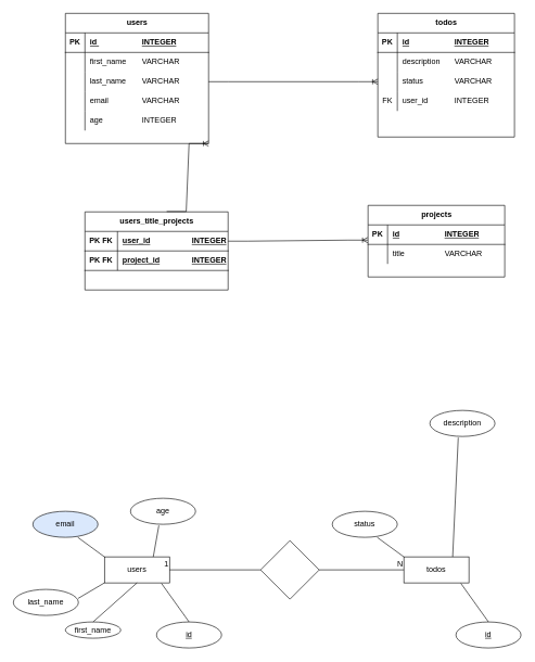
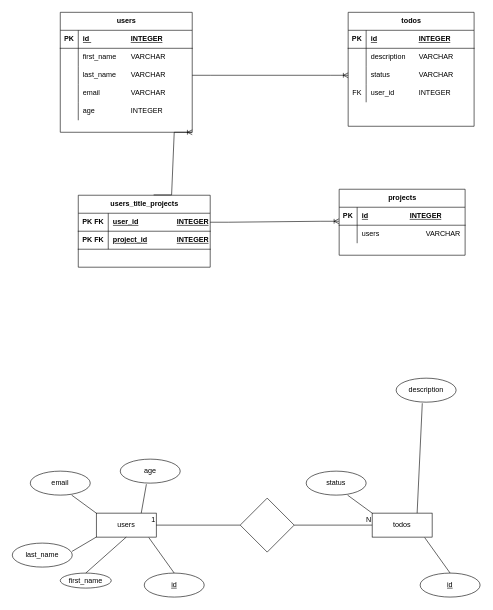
  <mxCell id="0" />
  <mxCell id="1" parent="0" />
  <mxCell id="2" value="users" style="shape=table;startSize=30;container=1;collapsible=1;childLayout=tableLayout;fixedRows=1;rowLines=0;fontStyle=1;align=center;resizeLast=1;html=1;" vertex="1" parent="1"><mxGeometry x="100" y="20" width="220" height="200" as="geometry" /></mxCell>
  <mxCell id="3" value="" style="shape=tableRow;horizontal=0;startSize=0;swimlaneHead=0;swimlaneBody=0;fillColor=none;collapsible=0;dropTarget=0;points=[[0,0.5],[1,0.5]];portConstraint=eastwest;top=0;left=0;right=0;bottom=1;" vertex="1" parent="2"><mxGeometry y="30" width="220" height="30" as="geometry" /></mxCell>
  <mxCell id="4" value="PK" style="shape=partialRectangle;connectable=0;fillColor=none;top=0;left=0;bottom=0;right=0;fontStyle=1;overflow=hidden;whiteSpace=wrap;html=1;" vertex="1" parent="3"><mxGeometry width="30" height="30" as="geometry"><mxRectangle width="30" height="30" as="alternateBounds" /></mxGeometry></mxCell>
  <mxCell id="5" value="id&amp;nbsp;&lt;span style=&quot;white-space: pre;&quot;&gt;&#09;&lt;span style=&quot;white-space: pre;&quot;&gt;&#09;&lt;/span&gt;&lt;/span&gt;&lt;span style=&quot;white-space: pre;&quot;&gt;&#09;&lt;/span&gt;INTEGER" style="shape=partialRectangle;connectable=0;fillColor=none;top=0;left=0;bottom=0;right=0;align=left;spacingLeft=6;fontStyle=5;overflow=hidden;whiteSpace=wrap;html=1;" vertex="1" parent="3"><mxGeometry x="30" width="190" height="30" as="geometry"><mxRectangle width="190" height="30" as="alternateBounds" /></mxGeometry></mxCell>
  <mxCell id="6" value="" style="shape=tableRow;horizontal=0;startSize=0;swimlaneHead=0;swimlaneBody=0;fillColor=none;collapsible=0;dropTarget=0;points=[[0,0.5],[1,0.5]];portConstraint=eastwest;top=0;left=0;right=0;bottom=0;" vertex="1" parent="2"><mxGeometry y="60" width="220" height="30" as="geometry" /></mxCell>
  <mxCell id="7" value="" style="shape=partialRectangle;connectable=0;fillColor=none;top=0;left=0;bottom=0;right=0;editable=1;overflow=hidden;whiteSpace=wrap;html=1;" vertex="1" parent="6"><mxGeometry width="30" height="30" as="geometry"><mxRectangle width="30" height="30" as="alternateBounds" /></mxGeometry></mxCell>
  <mxCell id="8" value="first_name&lt;span style=&quot;white-space: pre;&quot;&gt;&#09;&lt;/span&gt;VARCHAR" style="shape=partialRectangle;connectable=0;fillColor=none;top=0;left=0;bottom=0;right=0;align=left;spacingLeft=6;overflow=hidden;whiteSpace=wrap;html=1;" vertex="1" parent="6"><mxGeometry x="30" width="190" height="30" as="geometry"><mxRectangle width="190" height="30" as="alternateBounds" /></mxGeometry></mxCell>
  <mxCell id="9" value="" style="shape=tableRow;horizontal=0;startSize=0;swimlaneHead=0;swimlaneBody=0;fillColor=none;collapsible=0;dropTarget=0;points=[[0,0.5],[1,0.5]];portConstraint=eastwest;top=0;left=0;right=0;bottom=0;" vertex="1" parent="2"><mxGeometry y="90" width="220" height="30" as="geometry" /></mxCell>
  <mxCell id="10" value="" style="shape=partialRectangle;connectable=0;fillColor=none;top=0;left=0;bottom=0;right=0;editable=1;overflow=hidden;whiteSpace=wrap;html=1;" vertex="1" parent="9"><mxGeometry width="30" height="30" as="geometry"><mxRectangle width="30" height="30" as="alternateBounds" /></mxGeometry></mxCell>
  <mxCell id="11" value="last_name&lt;span style=&quot;white-space: pre;&quot;&gt;&#09;&lt;/span&gt;VARCHAR" style="shape=partialRectangle;connectable=0;fillColor=none;top=0;left=0;bottom=0;right=0;align=left;spacingLeft=6;overflow=hidden;whiteSpace=wrap;html=1;" vertex="1" parent="9"><mxGeometry x="30" width="190" height="30" as="geometry"><mxRectangle width="190" height="30" as="alternateBounds" /></mxGeometry></mxCell>
  <mxCell id="12" value="" style="shape=tableRow;horizontal=0;startSize=0;swimlaneHead=0;swimlaneBody=0;fillColor=none;collapsible=0;dropTarget=0;points=[[0,0.5],[1,0.5]];portConstraint=eastwest;top=0;left=0;right=0;bottom=0;" vertex="1" parent="2"><mxGeometry y="120" width="220" height="30" as="geometry" /></mxCell>
  <mxCell id="13" value="" style="shape=partialRectangle;connectable=0;fillColor=none;top=0;left=0;bottom=0;right=0;editable=1;overflow=hidden;whiteSpace=wrap;html=1;" vertex="1" parent="12"><mxGeometry width="30" height="30" as="geometry"><mxRectangle width="30" height="30" as="alternateBounds" /></mxGeometry></mxCell>
  <mxCell id="14" value="email&lt;span style=&quot;white-space: pre;&quot;&gt;&#09;&lt;/span&gt;&lt;span style=&quot;white-space: pre;&quot;&gt;&#09;&lt;/span&gt;VARCHAR" style="shape=partialRectangle;connectable=0;fillColor=none;top=0;left=0;bottom=0;right=0;align=left;spacingLeft=6;overflow=hidden;whiteSpace=wrap;html=1;" vertex="1" parent="12"><mxGeometry x="30" width="190" height="30" as="geometry"><mxRectangle width="190" height="30" as="alternateBounds" /></mxGeometry></mxCell>
  <mxCell id="15" style="shape=tableRow;horizontal=0;startSize=0;swimlaneHead=0;swimlaneBody=0;fillColor=none;collapsible=0;dropTarget=0;points=[[0,0.5],[1,0.5]];portConstraint=eastwest;top=0;left=0;right=0;bottom=0;" vertex="1" parent="2"><mxGeometry y="150" width="220" height="30" as="geometry" /></mxCell>
  <mxCell id="16" style="shape=partialRectangle;connectable=0;fillColor=none;top=0;left=0;bottom=0;right=0;editable=1;overflow=hidden;whiteSpace=wrap;html=1;" vertex="1" parent="15"><mxGeometry width="30" height="30" as="geometry"><mxRectangle width="30" height="30" as="alternateBounds" /></mxGeometry></mxCell>
  <mxCell id="17" value="age&lt;span style=&quot;white-space: pre;&quot;&gt;&#09;&lt;/span&gt;&lt;span style=&quot;white-space: pre;&quot;&gt;&#09;&lt;/span&gt;&lt;span style=&quot;white-space: pre;&quot;&gt;&#09;&lt;/span&gt;INTEGER" style="shape=partialRectangle;connectable=0;fillColor=none;top=0;left=0;bottom=0;right=0;align=left;spacingLeft=6;overflow=hidden;whiteSpace=wrap;html=1;" vertex="1" parent="15"><mxGeometry x="30" width="190" height="30" as="geometry"><mxRectangle width="190" height="30" as="alternateBounds" /></mxGeometry></mxCell>
  <mxCell id="18" value="todos" style="shape=table;startSize=30;container=1;collapsible=1;childLayout=tableLayout;fixedRows=1;rowLines=0;fontStyle=1;align=center;resizeLast=1;html=1;" vertex="1" parent="1"><mxGeometry x="580" y="20" width="210" height="190" as="geometry" /></mxCell>
  <mxCell id="19" value="" style="shape=tableRow;horizontal=0;startSize=0;swimlaneHead=0;swimlaneBody=0;fillColor=none;collapsible=0;dropTarget=0;points=[[0,0.5],[1,0.5]];portConstraint=eastwest;top=0;left=0;right=0;bottom=1;" vertex="1" parent="18"><mxGeometry y="30" width="210" height="30" as="geometry" /></mxCell>
  <mxCell id="20" value="PK" style="shape=partialRectangle;connectable=0;fillColor=none;top=0;left=0;bottom=0;right=0;fontStyle=1;overflow=hidden;whiteSpace=wrap;html=1;" vertex="1" parent="19"><mxGeometry width="30" height="30" as="geometry"><mxRectangle width="30" height="30" as="alternateBounds" /></mxGeometry></mxCell>
  <mxCell id="21" value="id&lt;span style=&quot;white-space: pre;&quot;&gt;&#09;&lt;/span&gt;&lt;span style=&quot;white-space: pre;&quot;&gt;&#09;&lt;/span&gt;&lt;span style=&quot;white-space: pre;&quot;&gt;&#09;&lt;/span&gt;INTEGER" style="shape=partialRectangle;connectable=0;fillColor=none;top=0;left=0;bottom=0;right=0;align=left;spacingLeft=6;fontStyle=5;overflow=hidden;whiteSpace=wrap;html=1;" vertex="1" parent="19"><mxGeometry x="30" width="180" height="30" as="geometry"><mxRectangle width="180" height="30" as="alternateBounds" /></mxGeometry></mxCell>
  <mxCell id="22" value="" style="shape=tableRow;horizontal=0;startSize=0;swimlaneHead=0;swimlaneBody=0;fillColor=none;collapsible=0;dropTarget=0;points=[[0,0.5],[1,0.5]];portConstraint=eastwest;top=0;left=0;right=0;bottom=0;" vertex="1" parent="18"><mxGeometry y="60" width="210" height="30" as="geometry" /></mxCell>
  <mxCell id="23" value="" style="shape=partialRectangle;connectable=0;fillColor=none;top=0;left=0;bottom=0;right=0;editable=1;overflow=hidden;whiteSpace=wrap;html=1;" vertex="1" parent="22"><mxGeometry width="30" height="30" as="geometry"><mxRectangle width="30" height="30" as="alternateBounds" /></mxGeometry></mxCell>
  <mxCell id="24" value="description&lt;span style=&quot;white-space: pre;&quot;&gt;&#09;&lt;/span&gt;VARCHAR" style="shape=partialRectangle;connectable=0;fillColor=none;top=0;left=0;bottom=0;right=0;align=left;spacingLeft=6;overflow=hidden;whiteSpace=wrap;html=1;" vertex="1" parent="22"><mxGeometry x="30" width="180" height="30" as="geometry"><mxRectangle width="180" height="30" as="alternateBounds" /></mxGeometry></mxCell>
  <mxCell id="25" value="" style="shape=tableRow;horizontal=0;startSize=0;swimlaneHead=0;swimlaneBody=0;fillColor=none;collapsible=0;dropTarget=0;points=[[0,0.5],[1,0.5]];portConstraint=eastwest;top=0;left=0;right=0;bottom=0;" vertex="1" parent="18"><mxGeometry y="90" width="210" height="30" as="geometry" /></mxCell>
  <mxCell id="26" value="" style="shape=partialRectangle;connectable=0;fillColor=none;top=0;left=0;bottom=0;right=0;editable=1;overflow=hidden;whiteSpace=wrap;html=1;" vertex="1" parent="25"><mxGeometry width="30" height="30" as="geometry"><mxRectangle width="30" height="30" as="alternateBounds" /></mxGeometry></mxCell>
  <mxCell id="27" value="status&lt;span style=&quot;white-space: pre;&quot;&gt;&#09;&lt;/span&gt;&lt;span style=&quot;white-space: pre;&quot;&gt;&#09;&lt;/span&gt;VARCHAR" style="shape=partialRectangle;connectable=0;fillColor=none;top=0;left=0;bottom=0;right=0;align=left;spacingLeft=6;overflow=hidden;whiteSpace=wrap;html=1;" vertex="1" parent="25"><mxGeometry x="30" width="180" height="30" as="geometry"><mxRectangle width="180" height="30" as="alternateBounds" /></mxGeometry></mxCell>
  <mxCell id="28" value="" style="shape=tableRow;horizontal=0;startSize=0;swimlaneHead=0;swimlaneBody=0;fillColor=none;collapsible=0;dropTarget=0;points=[[0,0.5],[1,0.5]];portConstraint=eastwest;top=0;left=0;right=0;bottom=0;" vertex="1" parent="18"><mxGeometry y="120" width="210" height="30" as="geometry" /></mxCell>
  <mxCell id="29" value="FK" style="shape=partialRectangle;connectable=0;fillColor=none;top=0;left=0;bottom=0;right=0;editable=1;overflow=hidden;whiteSpace=wrap;html=1;" vertex="1" parent="28"><mxGeometry width="30" height="30" as="geometry"><mxRectangle width="30" height="30" as="alternateBounds" /></mxGeometry></mxCell>
  <mxCell id="30" value="user_id&lt;span style=&quot;white-space: pre;&quot;&gt;&#09;&lt;/span&gt;&lt;span style=&quot;white-space: pre;&quot;&gt;&#09;&lt;/span&gt;INTEGER" style="shape=partialRectangle;connectable=0;fillColor=none;top=0;left=0;bottom=0;right=0;align=left;spacingLeft=6;overflow=hidden;whiteSpace=wrap;html=1;" vertex="1" parent="28"><mxGeometry x="30" width="180" height="30" as="geometry"><mxRectangle width="180" height="30" as="alternateBounds" /></mxGeometry></mxCell>
  <mxCell id="31" value="" style="edgeStyle=entityRelationEdgeStyle;fontSize=12;html=1;endArrow=ERoneToMany;rounded=0;entryX=0;entryY=0.5;entryDx=0;entryDy=0;exitX=1;exitY=0.5;exitDx=0;exitDy=0;" edge="1" parent="1" source="9" target="25"><mxGeometry width="100" height="100" relative="1" as="geometry"><mxPoint x="390" y="275" as="sourcePoint" /><mxPoint x="490" y="175" as="targetPoint" /></mxGeometry></mxCell>
  <mxCell id="32" value="users" style="whiteSpace=wrap;html=1;align=center;" vertex="1" parent="1"><mxGeometry x="160" y="855" width="100" height="40" as="geometry" /></mxCell>
  <mxCell id="33" value="first_name" style="ellipse;whiteSpace=wrap;html=1;align=center;" vertex="1" parent="1"><mxGeometry x="100" y="955" width="85" height="25" as="geometry" /></mxCell>
  <mxCell id="34" value="last_name" style="ellipse;whiteSpace=wrap;html=1;align=center;" vertex="1" parent="1"><mxGeometry x="20" y="905" width="100" height="40" as="geometry" /></mxCell>
- <mxCell id="35" value="email" style="ellipse;whiteSpace=wrap;html=1;align=center;fillColor=#dae8fc;" vertex="1" parent="1"><mxGeometry x="50" y="785" width="100" height="40" as="geometry" /></mxCell>
+ <mxCell id="35" value="email" style="ellipse;whiteSpace=wrap;html=1;align=center;" vertex="1" parent="1"><mxGeometry x="50" y="785" width="100" height="40" as="geometry" /></mxCell>
  <mxCell id="36" value="age" style="ellipse;whiteSpace=wrap;html=1;align=center;" vertex="1" parent="1"><mxGeometry x="200" y="765" width="100" height="40" as="geometry" /></mxCell>
  <mxCell id="37" value="" style="endArrow=none;html=1;rounded=0;entryX=0.436;entryY=1.045;entryDx=0;entryDy=0;entryPerimeter=0;exitX=0.75;exitY=0;exitDx=0;exitDy=0;" edge="1" parent="1" source="32" target="36"><mxGeometry relative="1" as="geometry"><mxPoint x="370" y="835" as="sourcePoint" /><mxPoint x="530" y="835" as="targetPoint" /></mxGeometry></mxCell>
  <mxCell id="38" value="" style="endArrow=none;html=1;rounded=0;entryX=0.436;entryY=1.045;entryDx=0;entryDy=0;entryPerimeter=0;exitX=0;exitY=0;exitDx=0;exitDy=0;" edge="1" parent="1" source="32"><mxGeometry relative="1" as="geometry"><mxPoint x="110" y="873" as="sourcePoint" /><mxPoint x="119" y="825" as="targetPoint" /></mxGeometry></mxCell>
  <mxCell id="39" value="" style="endArrow=none;html=1;rounded=0;entryX=0.996;entryY=0.345;entryDx=0;entryDy=0;entryPerimeter=0;exitX=0;exitY=1;exitDx=0;exitDy=0;" edge="1" parent="1" source="32" target="34"><mxGeometry relative="1" as="geometry"><mxPoint x="170" y="905" as="sourcePoint" /><mxPoint x="264" y="827" as="targetPoint" /></mxGeometry></mxCell>
  <mxCell id="40" value="" style="endArrow=none;html=1;rounded=0;exitX=0.5;exitY=0;exitDx=0;exitDy=0;" edge="1" parent="1" source="33"><mxGeometry relative="1" as="geometry"><mxPoint x="265" y="885" as="sourcePoint" /><mxPoint x="210" y="895" as="targetPoint" /></mxGeometry></mxCell>
  <mxCell id="41" value="id" style="ellipse;whiteSpace=wrap;html=1;align=center;fontStyle=4;" vertex="1" parent="1"><mxGeometry x="240" y="955" width="100" height="40" as="geometry" /></mxCell>
  <mxCell id="42" value="" style="endArrow=none;html=1;rounded=0;entryX=0.5;entryY=0;entryDx=0;entryDy=0;exitX=0.876;exitY=1.02;exitDx=0;exitDy=0;exitPerimeter=0;" edge="1" parent="1" source="32" target="41"><mxGeometry relative="1" as="geometry"><mxPoint x="170" y="905" as="sourcePoint" /><mxPoint x="130" y="909" as="targetPoint" /></mxGeometry></mxCell>
  <mxCell id="43" value="todos" style="whiteSpace=wrap;html=1;align=center;" vertex="1" parent="1"><mxGeometry x="620" y="855" width="100" height="40" as="geometry" /></mxCell>
  <mxCell id="44" value="status" style="ellipse;whiteSpace=wrap;html=1;align=center;" vertex="1" parent="1"><mxGeometry x="510" y="785" width="100" height="40" as="geometry" /></mxCell>
  <mxCell id="45" value="description" style="ellipse;whiteSpace=wrap;html=1;align=center;" vertex="1" parent="1"><mxGeometry x="660" y="630" width="100" height="40" as="geometry" /></mxCell>
  <mxCell id="46" value="" style="endArrow=none;html=1;rounded=0;entryX=0.436;entryY=1.045;entryDx=0;entryDy=0;entryPerimeter=0;exitX=0.75;exitY=0;exitDx=0;exitDy=0;" edge="1" parent="1" source="43" target="45"><mxGeometry relative="1" as="geometry"><mxPoint x="830" y="835" as="sourcePoint" /><mxPoint x="990" y="835" as="targetPoint" /></mxGeometry></mxCell>
  <mxCell id="47" value="" style="endArrow=none;html=1;rounded=0;entryX=0.436;entryY=1.045;entryDx=0;entryDy=0;entryPerimeter=0;exitX=0;exitY=0;exitDx=0;exitDy=0;" edge="1" parent="1" source="43"><mxGeometry relative="1" as="geometry"><mxPoint x="570" y="873" as="sourcePoint" /><mxPoint x="579" y="825" as="targetPoint" /></mxGeometry></mxCell>
  <mxCell id="48" value="id" style="ellipse;whiteSpace=wrap;html=1;align=center;fontStyle=4;" vertex="1" parent="1"><mxGeometry x="700" y="955" width="100" height="40" as="geometry" /></mxCell>
  <mxCell id="49" value="" style="endArrow=none;html=1;rounded=0;entryX=0.5;entryY=0;entryDx=0;entryDy=0;exitX=0.876;exitY=1.02;exitDx=0;exitDy=0;exitPerimeter=0;" edge="1" parent="1" source="43" target="48"><mxGeometry relative="1" as="geometry"><mxPoint x="630" y="905" as="sourcePoint" /><mxPoint x="590" y="909" as="targetPoint" /></mxGeometry></mxCell>
  <mxCell id="50" value="" style="shape=rhombus;perimeter=rhombusPerimeter;whiteSpace=wrap;html=1;align=center;" vertex="1" parent="1"><mxGeometry x="400" y="830" width="90" height="90" as="geometry" /></mxCell>
  <mxCell id="51" value="" style="endArrow=none;html=1;rounded=0;entryX=0;entryY=0.5;entryDx=0;entryDy=0;exitX=1;exitY=0.5;exitDx=0;exitDy=0;" edge="1" parent="1" source="50" target="43"><mxGeometry relative="1" as="geometry"><mxPoint x="370" y="745" as="sourcePoint" /><mxPoint x="530" y="745" as="targetPoint" /></mxGeometry></mxCell>
  <mxCell id="52" value="N" style="resizable=0;html=1;whiteSpace=wrap;align=right;verticalAlign=bottom;" connectable="0" vertex="1" parent="51"><mxGeometry x="1" relative="1" as="geometry" /></mxCell>
  <mxCell id="53" value="" style="endArrow=none;html=1;rounded=0;entryX=1;entryY=0.5;entryDx=0;entryDy=0;exitX=0;exitY=0.5;exitDx=0;exitDy=0;" edge="1" parent="1" source="50" target="32"><mxGeometry relative="1" as="geometry"><mxPoint x="370" y="745" as="sourcePoint" /><mxPoint x="530" y="745" as="targetPoint" /></mxGeometry></mxCell>
  <mxCell id="54" value="1" style="resizable=0;html=1;whiteSpace=wrap;align=right;verticalAlign=bottom;" connectable="0" vertex="1" parent="53"><mxGeometry x="1" relative="1" as="geometry" /></mxCell>
  <mxCell id="55" value="projects" style="shape=table;startSize=30;container=1;collapsible=1;childLayout=tableLayout;fixedRows=1;rowLines=0;fontStyle=1;align=center;resizeLast=1;html=1;" vertex="1" parent="1"><mxGeometry x="565" y="315" width="210" height="110" as="geometry" /></mxCell>
  <mxCell id="56" value="" style="shape=tableRow;horizontal=0;startSize=0;swimlaneHead=0;swimlaneBody=0;fillColor=none;collapsible=0;dropTarget=0;points=[[0,0.5],[1,0.5]];portConstraint=eastwest;top=0;left=0;right=0;bottom=1;" vertex="1" parent="55"><mxGeometry y="30" width="210" height="30" as="geometry" /></mxCell>
  <mxCell id="57" value="PK" style="shape=partialRectangle;connectable=0;fillColor=none;top=0;left=0;bottom=0;right=0;fontStyle=1;overflow=hidden;whiteSpace=wrap;html=1;" vertex="1" parent="56"><mxGeometry width="30" height="30" as="geometry"><mxRectangle width="30" height="30" as="alternateBounds" /></mxGeometry></mxCell>
  <mxCell id="58" value="id&lt;span style=&quot;white-space: pre;&quot;&gt;&#09;&lt;/span&gt;&lt;span style=&quot;white-space: pre;&quot;&gt;&#09;&lt;/span&gt;&lt;span style=&quot;white-space: pre;&quot;&gt;&#09;&lt;/span&gt;INTEGER" style="shape=partialRectangle;connectable=0;fillColor=none;top=0;left=0;bottom=0;right=0;align=left;spacingLeft=6;fontStyle=5;overflow=hidden;whiteSpace=wrap;html=1;" vertex="1" parent="56"><mxGeometry x="30" width="180" height="30" as="geometry"><mxRectangle width="180" height="30" as="alternateBounds" /></mxGeometry></mxCell>
  <mxCell id="59" value="" style="shape=tableRow;horizontal=0;startSize=0;swimlaneHead=0;swimlaneBody=0;fillColor=none;collapsible=0;dropTarget=0;points=[[0,0.5],[1,0.5]];portConstraint=eastwest;top=0;left=0;right=0;bottom=0;" vertex="1" parent="55"><mxGeometry y="60" width="210" height="30" as="geometry" /></mxCell>
  <mxCell id="60" value="" style="shape=partialRectangle;connectable=0;fillColor=none;top=0;left=0;bottom=0;right=0;editable=1;overflow=hidden;whiteSpace=wrap;html=1;" vertex="1" parent="59"><mxGeometry width="30" height="30" as="geometry"><mxRectangle width="30" height="30" as="alternateBounds" /></mxGeometry></mxCell>
- <mxCell id="61" value="title&lt;span style=&quot;white-space: pre;&quot;&gt;&#09;&lt;/span&gt;&lt;span style=&quot;white-space: pre;&quot;&gt;&#09;&lt;/span&gt;&lt;span style=&quot;white-space: pre;&quot;&gt;&#09;&lt;/span&gt;VARCHAR" style="shape=partialRectangle;connectable=0;fillColor=none;top=0;left=0;bottom=0;right=0;align=left;spacingLeft=6;overflow=hidden;whiteSpace=wrap;html=1;" vertex="1" parent="59"><mxGeometry x="30" width="180" height="30" as="geometry"><mxRectangle width="180" height="30" as="alternateBounds" /></mxGeometry></mxCell>
+ <mxCell id="61" value="users&lt;span style=&quot;white-space: pre;&quot;&gt;&#09;&lt;/span&gt;&lt;span style=&quot;white-space: pre;&quot;&gt;&#09;&lt;/span&gt;&lt;span style=&quot;white-space: pre;&quot;&gt;&#09;&lt;/span&gt;VARCHAR" style="shape=partialRectangle;connectable=0;fillColor=none;top=0;left=0;bottom=0;right=0;align=left;spacingLeft=6;overflow=hidden;whiteSpace=wrap;html=1;" vertex="1" parent="59"><mxGeometry x="30" width="180" height="30" as="geometry"><mxRectangle width="180" height="30" as="alternateBounds" /></mxGeometry></mxCell>
  <mxCell id="62" value="users_title_projects" style="shape=table;startSize=30;container=1;collapsible=1;childLayout=tableLayout;fixedRows=1;rowLines=0;fontStyle=1;align=center;resizeLast=1;html=1;" vertex="1" parent="1"><mxGeometry x="130" y="325" width="220" height="120" as="geometry" /></mxCell>
  <mxCell id="63" value="" style="shape=tableRow;horizontal=0;startSize=0;swimlaneHead=0;swimlaneBody=0;fillColor=none;collapsible=0;dropTarget=0;points=[[0,0.5],[1,0.5]];portConstraint=eastwest;top=0;left=0;right=0;bottom=1;" vertex="1" parent="62"><mxGeometry y="30" width="220" height="30" as="geometry" /></mxCell>
  <mxCell id="64" value="PK FK" style="shape=partialRectangle;connectable=0;fillColor=none;top=0;left=0;bottom=0;right=0;fontStyle=1;overflow=hidden;whiteSpace=wrap;html=1;" vertex="1" parent="63"><mxGeometry width="50" height="30" as="geometry"><mxRectangle width="50" height="30" as="alternateBounds" /></mxGeometry></mxCell>
  <mxCell id="65" value="user_id&lt;span style=&quot;white-space: pre;&quot;&gt;&#09;&lt;/span&gt;&lt;span style=&quot;white-space: pre;&quot;&gt;&#09;&lt;/span&gt;&lt;span style=&quot;white-space: pre;&quot;&gt;&#09;&lt;/span&gt;INTEGER" style="shape=partialRectangle;connectable=0;fillColor=none;top=0;left=0;bottom=0;right=0;align=left;spacingLeft=6;fontStyle=5;overflow=hidden;whiteSpace=wrap;html=1;" vertex="1" parent="63"><mxGeometry x="50" width="170" height="30" as="geometry"><mxRectangle width="170" height="30" as="alternateBounds" /></mxGeometry></mxCell>
  <mxCell id="66" style="shape=tableRow;horizontal=0;startSize=0;swimlaneHead=0;swimlaneBody=0;fillColor=none;collapsible=0;dropTarget=0;points=[[0,0.5],[1,0.5]];portConstraint=eastwest;top=0;left=0;right=0;bottom=1;" vertex="1" parent="62"><mxGeometry y="60" width="220" height="30" as="geometry" /></mxCell>
  <mxCell id="67" value="PK FK" style="shape=partialRectangle;connectable=0;fillColor=none;top=0;left=0;bottom=0;right=0;fontStyle=1;overflow=hidden;whiteSpace=wrap;html=1;" vertex="1" parent="66"><mxGeometry width="50" height="30" as="geometry"><mxRectangle width="50" height="30" as="alternateBounds" /></mxGeometry></mxCell>
  <mxCell id="68" value="project_id&lt;span style=&quot;white-space: pre;&quot;&gt;&#09;&lt;/span&gt;&lt;span style=&quot;white-space: pre;&quot;&gt;&#09;&lt;/span&gt;INTEGER" style="shape=partialRectangle;connectable=0;fillColor=none;top=0;left=0;bottom=0;right=0;align=left;spacingLeft=6;fontStyle=5;overflow=hidden;whiteSpace=wrap;html=1;" vertex="1" parent="66"><mxGeometry x="50" width="170" height="30" as="geometry"><mxRectangle width="170" height="30" as="alternateBounds" /></mxGeometry></mxCell>
  <mxCell id="69" value="" style="edgeStyle=entityRelationEdgeStyle;fontSize=12;html=1;endArrow=ERoneToMany;rounded=0;entryX=-0.002;entryY=0.78;entryDx=0;entryDy=0;entryPerimeter=0;exitX=1;exitY=0.5;exitDx=0;exitDy=0;" edge="1" parent="1" source="63" target="56"><mxGeometry width="100" height="100" relative="1" as="geometry"><mxPoint x="390" y="335" as="sourcePoint" /><mxPoint x="490" y="235" as="targetPoint" /></mxGeometry></mxCell>
  <mxCell id="70" value="" style="edgeStyle=entityRelationEdgeStyle;fontSize=12;html=1;endArrow=ERoneToMany;rounded=0;exitX=0.571;exitY=-0.005;exitDx=0;exitDy=0;exitPerimeter=0;entryX=1;entryY=1;entryDx=0;entryDy=0;" edge="1" parent="1" source="62" target="2"><mxGeometry width="100" height="100" relative="1" as="geometry"><mxPoint x="360" y="380" as="sourcePoint" /><mxPoint x="220" y="225" as="targetPoint" /></mxGeometry></mxCell>
